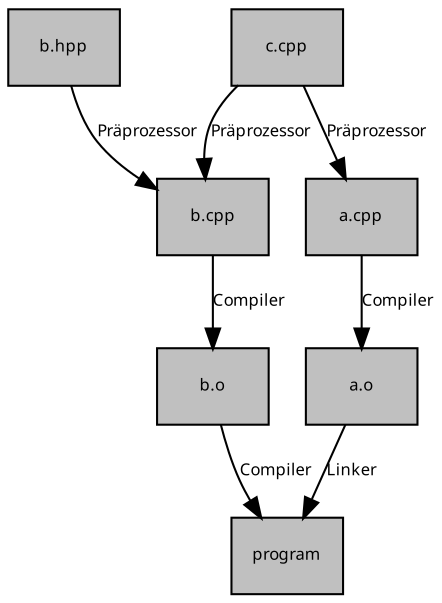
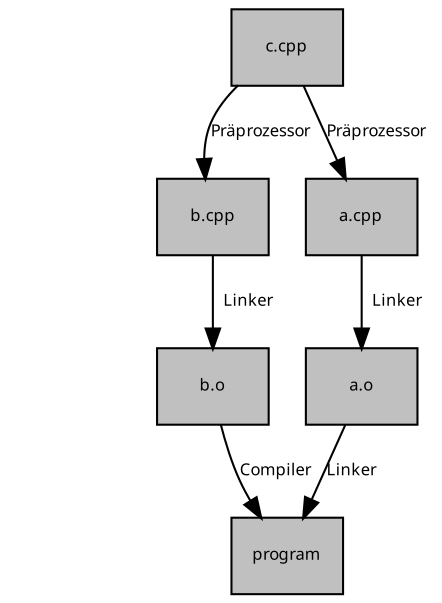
  digraph {
    fontname="Computer Modern"
    fontsize=8
    node [fillcolor=gray fontname="Computer Modern" fontsize=8 shape=record style=filled]
    edge [arrowhead=normal fontname="Computer Modern" fontsize=8]
    n1 [label="a.cpp"]
    n2 [label="a.o"]
-   n3 [label="b.hpp"]
    n4 [label="b.cpp"]
    n5 [label="b.o"]
    n6 [label="c.cpp"]
    n7 [label=program]
-   n1 -> n2 [label=Compiler]
+   n1 -> n2 [label=Linker]
    n2 -> n7 [label=Linker]
-   n3 -> n4 [label="Präprozessor"]
-   n4 -> n5 [label=Compiler]
+   n4 -> n5 [label=Linker]
    n5 -> n7 [label=Compiler]
    n6 -> n1 [label="Präprozessor"]
    n6 -> n4 [label="Präprozessor"]
  }
